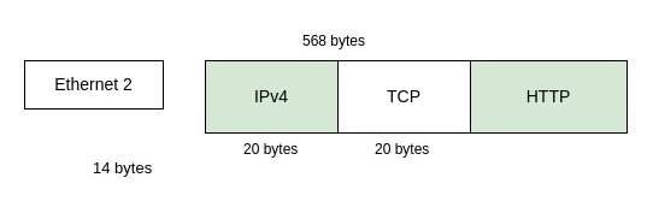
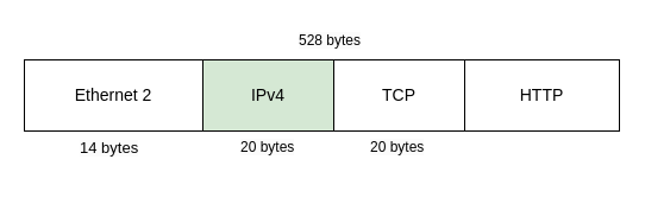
  <mxCell id="0" />
  <mxCell id="1" parent="0" />
- <mxCell id="2" value="&lt;font style=&quot;font-size: 14px;&quot;&gt;Ethernet&amp;nbsp;2&lt;/font&gt;" style="rounded=0;whiteSpace=wrap;html=1;strokeWidth=1;" parent="1" vertex="1"><mxGeometry x="20" y="50" width="115" height="40" as="geometry" /></mxCell>
+ <mxCell id="2" value="&lt;font style=&quot;font-size: 14px;&quot;&gt;Ethernet&amp;nbsp;2&lt;/font&gt;" style="rounded=0;whiteSpace=wrap;html=1;strokeWidth=1;" parent="1" vertex="1"><mxGeometry x="20" y="50" width="150" height="60" as="geometry" /></mxCell>
  <mxCell id="3" value="&lt;font style=&quot;font-size: 14px;&quot;&gt;IPv4&lt;/font&gt;" style="rounded=0;whiteSpace=wrap;html=1;strokeWidth=1;fillColor=#d5e8d4;" parent="1" vertex="1"><mxGeometry x="170" y="50" width="110" height="60" as="geometry" /></mxCell>
  <mxCell id="4" value="&lt;font style=&quot;font-size: 14px;&quot;&gt;TCP&lt;/font&gt;" style="rounded=0;whiteSpace=wrap;html=1;strokeWidth=1;" parent="1" vertex="1"><mxGeometry x="280" y="50" width="110" height="60" as="geometry" /></mxCell>
- <mxCell id="5" value="&lt;font style=&quot;font-size: 14px;&quot;&gt;HTTP&lt;/font&gt;" style="rounded=0;whiteSpace=wrap;html=1;strokeWidth=1;fillColor=#d5e8d4;" parent="1" vertex="1"><mxGeometry x="390" y="50" width="130" height="60" as="geometry" /></mxCell>
- <mxCell id="6" value="&lt;span style=&quot;border-color: var(--border-color); color: rgb(0, 0, 0); font-family: Helvetica; font-style: normal; font-variant-ligatures: normal; font-variant-caps: normal; letter-spacing: normal; orphans: 2; text-align: center; text-indent: 0px; text-transform: none; widows: 2; word-spacing: 0px; -webkit-text-stroke-width: 0px; background-color: rgb(251, 251, 251); text-decoration-thickness: initial; text-decoration-style: initial; text-decoration-color: initial; font-weight: normal;&quot;&gt;&lt;font style=&quot;font-size: 13px;&quot;&gt;14 bytes&lt;/font&gt;&lt;/span&gt;" style="text;whiteSpace=wrap;html=1;fontStyle=1" parent="1" vertex="1"><mxGeometry x="75" y="125" width="60" height="40" as="geometry" /></mxCell>
+ <mxCell id="5" value="&lt;font style=&quot;font-size: 14px;&quot;&gt;HTTP&lt;/font&gt;" style="rounded=0;whiteSpace=wrap;html=1;strokeWidth=1;" parent="1" vertex="1"><mxGeometry x="390" y="50" width="130" height="60" as="geometry" /></mxCell>
+ <mxCell id="6" value="&lt;span style=&quot;border-color: var(--border-color); color: rgb(0, 0, 0); font-family: Helvetica; font-style: normal; font-variant-ligatures: normal; font-variant-caps: normal; letter-spacing: normal; orphans: 2; text-align: center; text-indent: 0px; text-transform: none; widows: 2; word-spacing: 0px; -webkit-text-stroke-width: 0px; background-color: rgb(251, 251, 251); text-decoration-thickness: initial; text-decoration-style: initial; text-decoration-color: initial; font-weight: normal;&quot;&gt;&lt;font style=&quot;font-size: 13px;&quot;&gt;14 bytes&lt;/font&gt;&lt;/span&gt;" style="text;whiteSpace=wrap;html=1;fontStyle=1" parent="1" vertex="1"><mxGeometry x="65" y="110" width="60" height="40" as="geometry" /></mxCell>
  <mxCell id="7" value="&lt;span style=&quot;border-color: var(--border-color); color: rgb(0, 0, 0); font-family: Helvetica; font-style: normal; font-variant-ligatures: normal; font-variant-caps: normal; letter-spacing: normal; orphans: 2; text-align: center; text-indent: 0px; text-transform: none; widows: 2; word-spacing: 0px; -webkit-text-stroke-width: 0px; background-color: rgb(251, 251, 251); text-decoration-thickness: initial; text-decoration-style: initial; text-decoration-color: initial; font-weight: normal;&quot;&gt;&lt;font style=&quot;font-size: 12px;&quot;&gt;20 bytes&lt;/font&gt;&lt;/span&gt;" style="text;whiteSpace=wrap;html=1;fontStyle=1" parent="1" vertex="1"><mxGeometry x="200" y="110" width="60" height="40" as="geometry" /></mxCell>
  <mxCell id="8" value="&lt;span style=&quot;border-color: var(--border-color); color: rgb(0, 0, 0); font-family: Helvetica; font-style: normal; font-variant-ligatures: normal; font-variant-caps: normal; letter-spacing: normal; orphans: 2; text-align: center; text-indent: 0px; text-transform: none; widows: 2; word-spacing: 0px; -webkit-text-stroke-width: 0px; background-color: rgb(251, 251, 251); text-decoration-thickness: initial; text-decoration-style: initial; text-decoration-color: initial; font-weight: normal;&quot;&gt;&lt;font style=&quot;font-size: 12px;&quot;&gt;20 bytes&lt;/font&gt;&lt;/span&gt;" style="text;whiteSpace=wrap;html=1;fontStyle=1" parent="1" vertex="1"><mxGeometry x="309" y="110" width="60" height="40" as="geometry" /></mxCell>
- <mxCell id="9" value="&lt;span style=&quot;border-color: var(--border-color); color: rgb(0, 0, 0); font-family: Helvetica; font-style: normal; font-variant-ligatures: normal; font-variant-caps: normal; letter-spacing: normal; orphans: 2; text-align: center; text-indent: 0px; text-transform: none; widows: 2; word-spacing: 0px; -webkit-text-stroke-width: 0px; background-color: rgb(251, 251, 251); text-decoration-thickness: initial; text-decoration-style: initial; text-decoration-color: initial;&quot;&gt;&lt;font style=&quot;font-size: 12px;&quot;&gt;568 bytes&lt;/font&gt;&lt;/span&gt;" style="text;whiteSpace=wrap;html=1;" parent="1" vertex="1"><mxGeometry x="249" y="20" width="60" height="40" as="geometry" /></mxCell>
+ <mxCell id="9" value="&lt;span style=&quot;border-color: var(--border-color); color: rgb(0, 0, 0); font-family: Helvetica; font-style: normal; font-variant-ligatures: normal; font-variant-caps: normal; letter-spacing: normal; orphans: 2; text-align: center; text-indent: 0px; text-transform: none; widows: 2; word-spacing: 0px; -webkit-text-stroke-width: 0px; background-color: rgb(251, 251, 251); text-decoration-thickness: initial; text-decoration-style: initial; text-decoration-color: initial;&quot;&gt;&lt;font style=&quot;font-size: 12px;&quot;&gt;528 bytes&lt;/font&gt;&lt;/span&gt;" style="text;whiteSpace=wrap;html=1;" parent="1" vertex="1"><mxGeometry x="249" y="20" width="60" height="40" as="geometry" /></mxCell>
